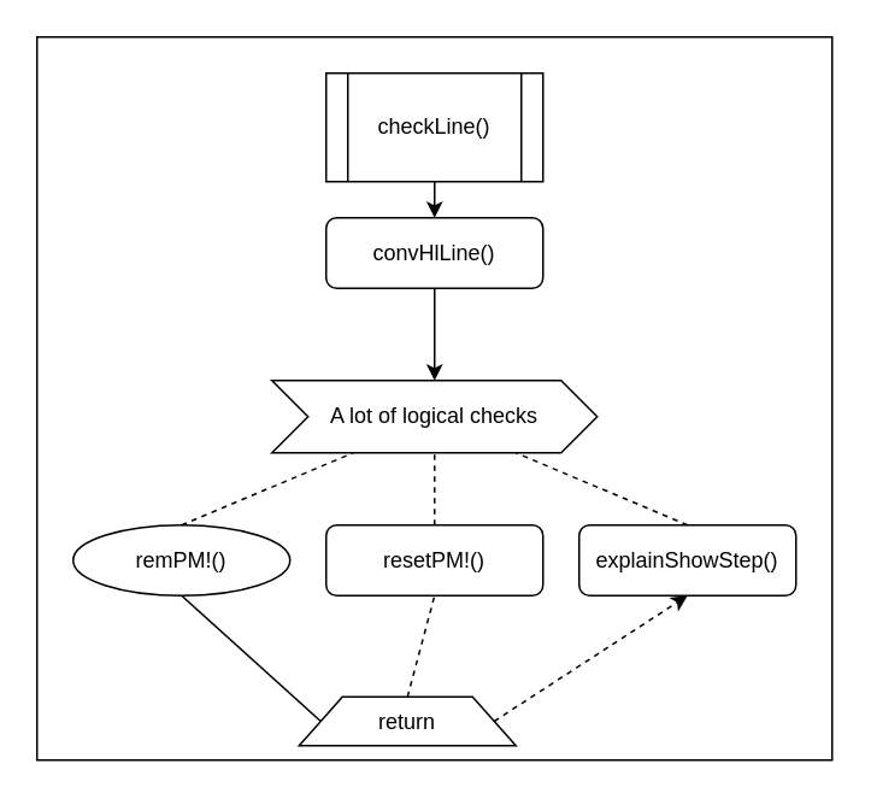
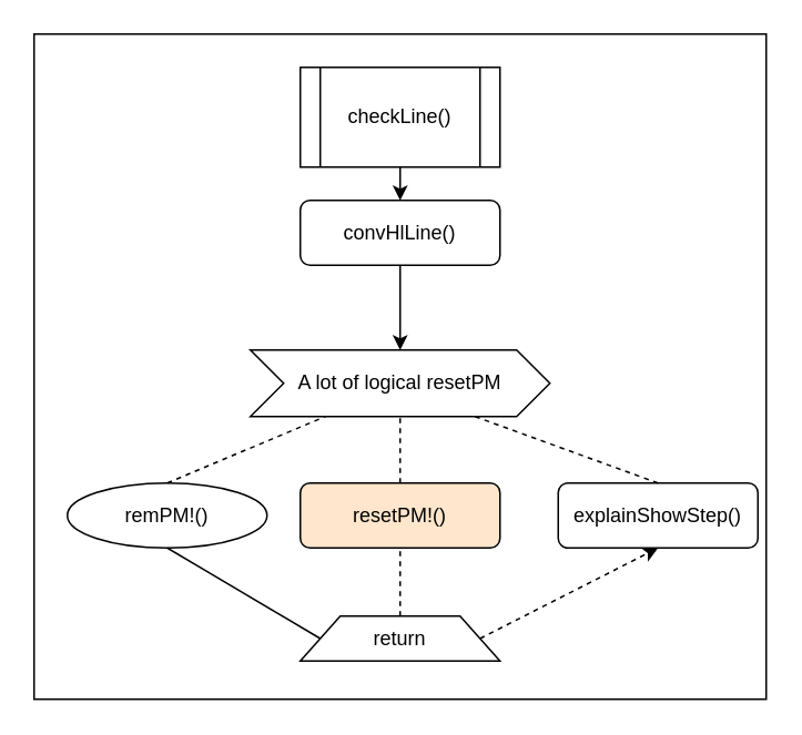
  <mxCell id="0" />
  <mxCell id="1" parent="0" />
  <mxCell id="2" value="" style="rounded=0;whiteSpace=wrap;html=1;" vertex="1" parent="1"><mxGeometry x="20" y="20" width="440" height="400" as="geometry" /></mxCell>
  <mxCell id="3" style="edgeStyle=orthogonalEdgeStyle;rounded=0;orthogonalLoop=1;jettySize=auto;html=1;exitX=0.5;exitY=1;exitDx=0;exitDy=0;entryX=0.5;entryY=0;entryDx=0;entryDy=0;" edge="1" parent="1" source="4" target="7"><mxGeometry relative="1" as="geometry" /></mxCell>
  <mxCell id="4" value="convHlLine()" style="rounded=1;whiteSpace=wrap;html=1;" vertex="1" parent="1"><mxGeometry x="180" y="120" width="120" height="39" as="geometry" /></mxCell>
  <mxCell id="5" style="edgeStyle=orthogonalEdgeStyle;rounded=0;orthogonalLoop=1;jettySize=auto;html=1;exitX=0.5;exitY=1;exitDx=0;exitDy=0;entryX=0.5;entryY=0;entryDx=0;entryDy=0;" edge="1" parent="1" source="6" target="4"><mxGeometry relative="1" as="geometry" /></mxCell>
  <mxCell id="6" value="checkLine()" style="shape=process;whiteSpace=wrap;html=1;backgroundOutline=1;" vertex="1" parent="1"><mxGeometry x="180" y="40" width="120" height="60" as="geometry" /></mxCell>
- <mxCell id="7" value="A lot of logical checks" style="shape=step;perimeter=stepPerimeter;whiteSpace=wrap;html=1;fixedSize=1;" vertex="1" parent="1"><mxGeometry x="150" y="210" width="180" height="40" as="geometry" /></mxCell>
+ <mxCell id="7" value="A lot of logical resetPM" style="shape=step;perimeter=stepPerimeter;whiteSpace=wrap;html=1;fixedSize=1;" vertex="1" parent="1"><mxGeometry x="150" y="210" width="180" height="40" as="geometry" /></mxCell>
  <mxCell id="8" value="remPM!()" style="ellipse;whiteSpace=wrap;html=1;" vertex="1" parent="1"><mxGeometry x="40" y="290" width="120" height="39" as="geometry" /></mxCell>
- <mxCell id="9" value="explainShowStep()" style="rounded=1;whiteSpace=wrap;html=1;" vertex="1" parent="1"><mxGeometry x="320" y="290" width="120" height="39" as="geometry" /></mxCell>
- <mxCell id="10" value="resetPM!()" style="rounded=1;whiteSpace=wrap;html=1;" vertex="1" parent="1"><mxGeometry x="180" y="290" width="120" height="39" as="geometry" /></mxCell>
+ <mxCell id="9" value="explainShowStep()" style="rounded=1;whiteSpace=wrap;html=1;" vertex="1" parent="1"><mxGeometry x="335" y="290" width="120" height="39" as="geometry" /></mxCell>
+ <mxCell id="10" value="resetPM!()" style="rounded=1;whiteSpace=wrap;html=1;fillColor=#ffe6cc;" vertex="1" parent="1"><mxGeometry x="180" y="290" width="120" height="39" as="geometry" /></mxCell>
  <mxCell id="11" value="" style="endArrow=none;dashed=1;html=1;entryX=0.5;entryY=1;entryDx=0;entryDy=0;exitX=0.5;exitY=0;exitDx=0;exitDy=0;" edge="1" parent="1" source="10" target="7"><mxGeometry width="50" height="50" relative="1" as="geometry"><mxPoint x="220" y="300" as="sourcePoint" /><mxPoint x="270" y="250" as="targetPoint" /></mxGeometry></mxCell>
  <mxCell id="12" value="" style="endArrow=none;dashed=1;html=1;entryX=0.25;entryY=1;entryDx=0;entryDy=0;exitX=0.5;exitY=0;exitDx=0;exitDy=0;" edge="1" parent="1" source="8" target="7"><mxGeometry width="50" height="50" relative="1" as="geometry"><mxPoint x="140" y="320" as="sourcePoint" /><mxPoint x="190" y="270" as="targetPoint" /></mxGeometry></mxCell>
  <mxCell id="13" value="" style="endArrow=none;dashed=1;html=1;entryX=0.75;entryY=1;entryDx=0;entryDy=0;exitX=0.5;exitY=0;exitDx=0;exitDy=0;" edge="1" parent="1" source="9" target="7"><mxGeometry width="50" height="50" relative="1" as="geometry"><mxPoint x="280" y="320" as="sourcePoint" /><mxPoint x="330" y="270" as="targetPoint" /></mxGeometry></mxCell>
- <mxCell id="14" value="return" style="shape=trapezoid;perimeter=trapezoidPerimeter;whiteSpace=wrap;html=1;" vertex="1" parent="1"><mxGeometry x="165" y="385" width="120" height="27" as="geometry" /></mxCell>
+ <mxCell id="14" value="return" style="shape=trapezoid;perimeter=trapezoidPerimeter;whiteSpace=wrap;html=1;" vertex="1" parent="1"><mxGeometry x="180" y="370" width="120" height="27" as="geometry" /></mxCell>
  <mxCell id="15" value="" style="endArrow=none;dashed=1;html=1;entryX=0.5;entryY=1;entryDx=0;entryDy=0;exitX=0.5;exitY=0;exitDx=0;exitDy=0;" edge="1" parent="1" source="14" target="10"><mxGeometry width="50" height="50" relative="1" as="geometry"><mxPoint x="240" y="360" as="sourcePoint" /><mxPoint x="50" y="440" as="targetPoint" /></mxGeometry></mxCell>
  <mxCell id="16" value="" style="endArrow=none;dashed=0;html=1;entryX=0.5;entryY=1;entryDx=0;entryDy=0;exitX=0;exitY=0.5;exitDx=0;exitDy=0;" edge="1" parent="1" source="14" target="8"><mxGeometry width="50" height="50" relative="1" as="geometry"><mxPoint x="180" y="510" as="sourcePoint" /><mxPoint x="230" y="460" as="targetPoint" /></mxGeometry></mxCell>
  <mxCell id="17" value="" style="endArrow=classic;dashed=1;html=1;entryX=0.5;entryY=1;entryDx=0;entryDy=0;exitX=1;exitY=0.5;exitDx=0;exitDy=0;" edge="1" parent="1" source="14" target="9"><mxGeometry width="50" height="50" relative="1" as="geometry"><mxPoint x="350" y="520" as="sourcePoint" /><mxPoint x="400" y="470" as="targetPoint" /></mxGeometry></mxCell>
